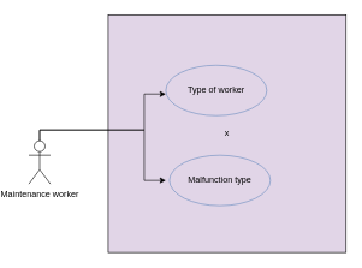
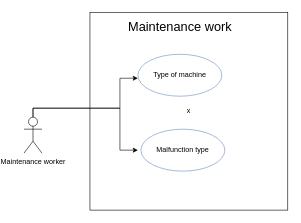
  <mxCell id="0" />
  <mxCell id="1" parent="0" />
- <mxCell id="2" value="x" style="rounded=0;whiteSpace=wrap;html=1;fillColor=#e1d5e7;" parent="1" vertex="1"><mxGeometry x="130" y="20" width="330" height="330" as="geometry" /></mxCell>
+ <mxCell id="2" value="x" style="rounded=0;whiteSpace=wrap;html=1;" parent="1" vertex="1"><mxGeometry x="130" y="20" width="330" height="330" as="geometry" /></mxCell>
  <mxCell id="3" value="" style="edgeStyle=orthogonalEdgeStyle;rounded=0;orthogonalLoop=1;jettySize=auto;html=1;" parent="1" source="5" edge="1"><mxGeometry relative="1" as="geometry"><mxPoint x="210" y="130" as="targetPoint" /><Array as="points"><mxPoint x="180" y="180" /><mxPoint x="180" y="130" /></Array></mxGeometry></mxCell>
  <mxCell id="4" style="edgeStyle=orthogonalEdgeStyle;rounded=0;orthogonalLoop=1;jettySize=auto;html=1;entryX=0;entryY=0.5;entryDx=0;entryDy=0;" parent="1" source="5" edge="1"><mxGeometry relative="1" as="geometry"><mxPoint x="210" y="250" as="targetPoint" /><Array as="points"><mxPoint x="180" y="180" /><mxPoint x="180" y="250" /></Array></mxGeometry></mxCell>
  <mxCell id="5" value="Maintenance worker" style="shape=umlActor;verticalLabelPosition=bottom;verticalAlign=top;html=1;outlineConnect=0;" parent="1" vertex="1"><mxGeometry x="20" y="195" width="30" height="60" as="geometry" /></mxCell>
  <mxCell id="6" value="Malfunction type" style="ellipse;whiteSpace=wrap;html=1;strokeColor=#6c8ebf;fillColor=none;" parent="1" vertex="1"><mxGeometry x="215" y="215" width="140" height="70" as="geometry" /></mxCell>
- <mxCell id="7" value="Type of worker" style="ellipse;whiteSpace=wrap;html=1;strokeColor=#6c8ebf;fillColor=none;" parent="1" vertex="1"><mxGeometry x="210" y="90" width="140" height="70" as="geometry" /></mxCell>
+ <mxCell id="7" value="Type of machine" style="ellipse;whiteSpace=wrap;html=1;strokeColor=#6c8ebf;fillColor=none;" parent="1" vertex="1"><mxGeometry x="210" y="90" width="140" height="70" as="geometry" /></mxCell>
+ <mxCell id="8" value="&lt;span style=&quot;font-size: 16.0pt ; line-height: 115% ; font-family: &amp;#34;arial&amp;#34; , sans-serif&quot;&gt;Maintenance work&lt;/span&gt;" style="text;html=1;align=center;verticalAlign=middle;resizable=0;points=[];autosize=1;fontSize=19;" parent="1" vertex="1"><mxGeometry x="185" y="30" width="190" height="30" as="geometry" /></mxCell>
